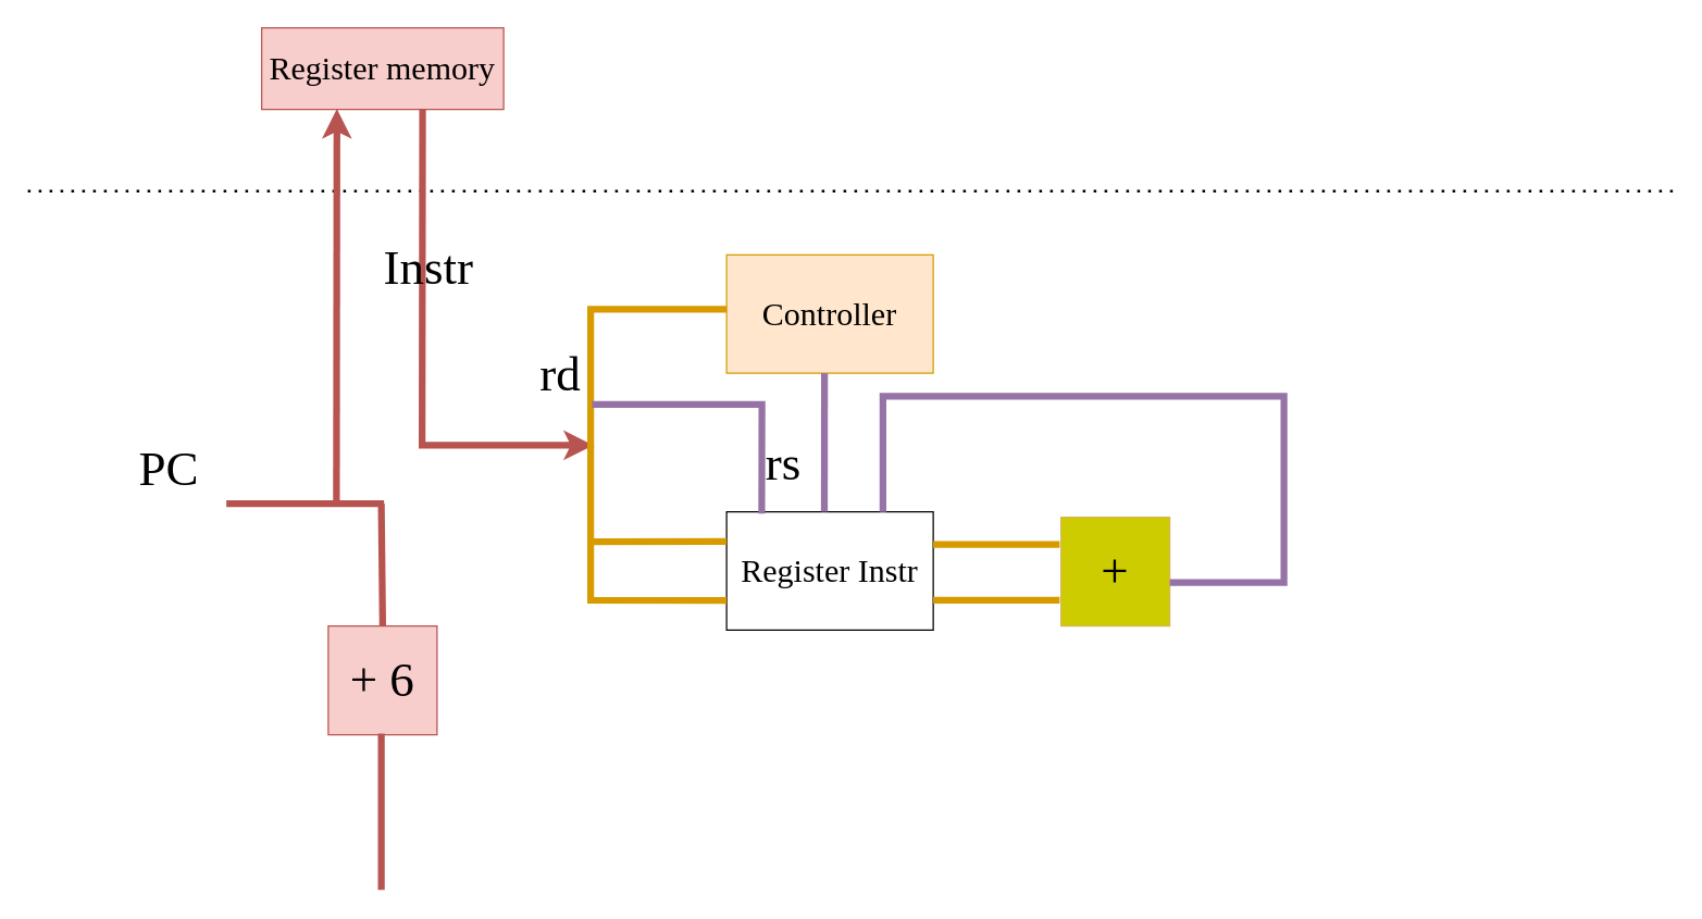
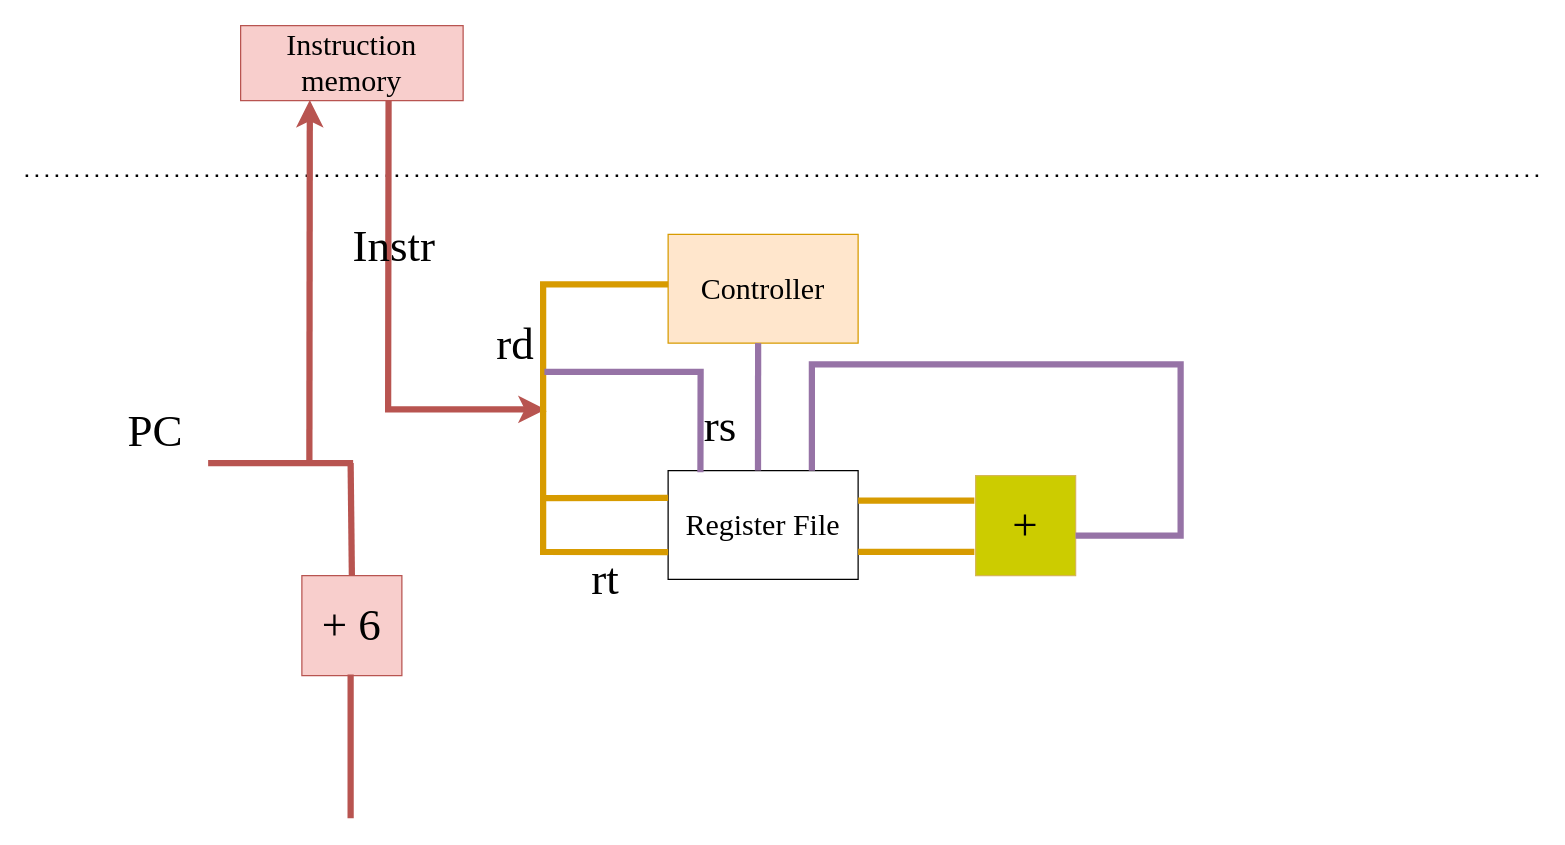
  <mxCell id="0" />
  <mxCell id="1" parent="0" />
- <mxCell id="2" value="&lt;font style=&quot;font-size: 24px&quot; face=&quot;Ubuntu Mono&quot;&gt;Register memory&lt;/font&gt;" style="rounded=0;whiteSpace=wrap;html=1;fillColor=#f8cecc;strokeColor=#b85450;" parent="1" vertex="1"><mxGeometry x="192" y="20" width="178" height="60" as="geometry" /></mxCell>
+ <mxCell id="2" value="&lt;font style=&quot;font-size: 24px&quot; face=&quot;Ubuntu Mono&quot;&gt;Instruction memory&lt;/font&gt;" style="rounded=0;whiteSpace=wrap;html=1;fillColor=#f8cecc;strokeColor=#b85450;" parent="1" vertex="1"><mxGeometry x="192" y="20" width="178" height="60" as="geometry" /></mxCell>
  <mxCell id="3" value="" style="endArrow=none;dashed=1;html=1;dashPattern=1 3;strokeWidth=2;" parent="1" edge="1"><mxGeometry width="50" height="50" relative="1" as="geometry"><mxPoint x="20" y="140" as="sourcePoint" /><mxPoint x="1230" y="140" as="targetPoint" /></mxGeometry></mxCell>
  <mxCell id="4" value="" style="endArrow=classic;html=1;entryX=0.311;entryY=0.993;entryDx=0;entryDy=0;entryPerimeter=0;strokeWidth=5;endFill=1;fillColor=#f8cecc;strokeColor=#b85450;" parent="1" target="2" edge="1"><mxGeometry width="50" height="50" relative="1" as="geometry"><mxPoint x="247" y="370" as="sourcePoint" /><mxPoint x="430" y="280" as="targetPoint" /></mxGeometry></mxCell>
  <mxCell id="5" value="" style="endArrow=none;html=1;entryX=0.311;entryY=0.993;entryDx=0;entryDy=0;entryPerimeter=0;strokeWidth=5;startArrow=classic;startFill=1;rounded=0;fillColor=#f8cecc;strokeColor=#b85450;" parent="1" edge="1"><mxGeometry width="50" height="50" relative="1" as="geometry"><mxPoint x="436" y="327" as="sourcePoint" /><mxPoint x="310.358" y="80" as="targetPoint" /><Array as="points"><mxPoint x="310" y="327" /></Array></mxGeometry></mxCell>
  <mxCell id="6" value="" style="endArrow=none;html=1;strokeWidth=5;fillColor=#f8cecc;strokeColor=#b85450;" parent="1" edge="1"><mxGeometry width="50" height="50" relative="1" as="geometry"><mxPoint x="166" y="370" as="sourcePoint" /><mxPoint x="282" y="370" as="targetPoint" /></mxGeometry></mxCell>
- <mxCell id="7" value="&lt;font style=&quot;font-size: 24px&quot; face=&quot;Ubuntu Mono&quot;&gt;Register Instr&lt;/font&gt;" style="rounded=0;whiteSpace=wrap;html=1;" parent="1" vertex="1"><mxGeometry x="534" y="376" width="152" height="87" as="geometry" /></mxCell>
+ <mxCell id="7" value="&lt;font style=&quot;font-size: 24px&quot; face=&quot;Ubuntu Mono&quot;&gt;Register File&lt;/font&gt;" style="rounded=0;whiteSpace=wrap;html=1;" parent="1" vertex="1"><mxGeometry x="534" y="376" width="152" height="87" as="geometry" /></mxCell>
  <mxCell id="8" value="&lt;font style=&quot;font-size: 36px&quot; face=&quot;Ubuntu Mono&quot;&gt;+ 6&lt;/font&gt;" style="whiteSpace=wrap;html=1;aspect=fixed;fillColor=#f8cecc;strokeColor=#b85450;" parent="1" vertex="1"><mxGeometry x="241" y="460" width="80" height="80" as="geometry" /></mxCell>
  <mxCell id="9" value="" style="endArrow=none;html=1;strokeWidth=5;exitX=0.5;exitY=0;exitDx=0;exitDy=0;fillColor=#f8cecc;strokeColor=#b85450;" parent="1" source="8" edge="1"><mxGeometry width="50" height="50" relative="1" as="geometry"><mxPoint x="510" y="440" as="sourcePoint" /><mxPoint x="280" y="370" as="targetPoint" /></mxGeometry></mxCell>
  <mxCell id="10" value="" style="endArrow=none;html=1;strokeWidth=5;fillColor=#f8cecc;strokeColor=#b85450;" parent="1" edge="1"><mxGeometry width="50" height="50" relative="1" as="geometry"><mxPoint x="280" y="654" as="sourcePoint" /><mxPoint x="280" y="539" as="targetPoint" /></mxGeometry></mxCell>
  <mxCell id="11" value="&lt;font style=&quot;font-size: 36px&quot; face=&quot;Ubuntu Mono&quot;&gt;PC&lt;/font&gt;" style="text;html=1;strokeColor=none;fillColor=none;align=center;verticalAlign=middle;whiteSpace=wrap;rounded=0;" parent="1" vertex="1"><mxGeometry x="104" y="335" width="40" height="20" as="geometry" /></mxCell>
  <mxCell id="12" value="&lt;font style=&quot;font-size: 36px&quot; face=&quot;Ubuntu Mono&quot;&gt;Instr&lt;/font&gt;" style="text;html=1;strokeColor=none;fillColor=none;align=center;verticalAlign=middle;whiteSpace=wrap;rounded=0;" parent="1" vertex="1"><mxGeometry x="295" y="187" width="40" height="20" as="geometry" /></mxCell>
  <mxCell id="13" value="&lt;font style=&quot;font-size: 24px&quot; face=&quot;Ubuntu Mono&quot;&gt;Controller&lt;/font&gt;" style="rounded=0;whiteSpace=wrap;html=1;fillColor=#ffe6cc;strokeColor=#d79b00;" parent="1" vertex="1"><mxGeometry x="534" y="187" width="152" height="87" as="geometry" /></mxCell>
  <mxCell id="14" value="" style="endArrow=none;html=1;strokeWidth=5;rounded=0;fillColor=#ffe6cc;strokeColor=#d79b00;" parent="1" edge="1"><mxGeometry width="50" height="50" relative="1" as="geometry"><mxPoint x="434" y="329" as="sourcePoint" /><mxPoint x="534" y="227" as="targetPoint" /><Array as="points"><mxPoint x="434" y="227" /></Array></mxGeometry></mxCell>
  <mxCell id="15" value="" style="endArrow=none;html=1;strokeWidth=5;rounded=0;entryX=0;entryY=0.25;entryDx=0;entryDy=0;fillColor=#ffe6cc;strokeColor=#d79b00;" parent="1" target="7" edge="1"><mxGeometry width="50" height="50" relative="1" as="geometry"><mxPoint x="434" y="328" as="sourcePoint" /><mxPoint x="455" y="376" as="targetPoint" /><Array as="points"><mxPoint x="434" y="398" /></Array></mxGeometry></mxCell>
  <mxCell id="16" value="" style="endArrow=none;html=1;strokeWidth=5;rounded=0;entryX=0;entryY=0.75;entryDx=0;entryDy=0;fillColor=#ffe6cc;strokeColor=#d79b00;" parent="1" target="7" edge="1"><mxGeometry width="50" height="50" relative="1" as="geometry"><mxPoint x="434" y="399" as="sourcePoint" /><mxPoint x="534" y="468.75" as="targetPoint" /><Array as="points"><mxPoint x="434" y="441" /></Array></mxGeometry></mxCell>
  <mxCell id="17" value="" style="endArrow=none;html=1;strokeWidth=5;fillColor=#ffe6cc;strokeColor=#d79b00;" parent="1" edge="1"><mxGeometry width="50" height="50" relative="1" as="geometry"><mxPoint x="686" y="400" as="sourcePoint" /><mxPoint x="779" y="400" as="targetPoint" /></mxGeometry></mxCell>
  <mxCell id="18" value="" style="endArrow=none;html=1;strokeWidth=5;fillColor=#ffe6cc;strokeColor=#d79b00;" parent="1" edge="1"><mxGeometry width="50" height="50" relative="1" as="geometry"><mxPoint x="686" y="441" as="sourcePoint" /><mxPoint x="779" y="441" as="targetPoint" /></mxGeometry></mxCell>
  <mxCell id="19" value="&lt;font face=&quot;Ubuntu Mono&quot; style=&quot;font-size: 36px&quot;&gt;+&lt;/font&gt;" style="whiteSpace=wrap;html=1;aspect=fixed;strokeColor=#d6b656;fillColor=#CCCC00;" parent="1" vertex="1"><mxGeometry x="780" y="380" width="80" height="80" as="geometry" /></mxCell>
  <mxCell id="20" value="" style="endArrow=none;html=1;strokeWidth=5;exitX=0.473;exitY=-0.002;exitDx=0;exitDy=0;exitPerimeter=0;fillColor=#e1d5e7;strokeColor=#9673a6;" parent="1" source="7" edge="1"><mxGeometry width="50" height="50" relative="1" as="geometry"><mxPoint x="606" y="370" as="sourcePoint" /><mxPoint x="606" y="274" as="targetPoint" /></mxGeometry></mxCell>
  <mxCell id="21" value="" style="endArrow=none;html=1;strokeWidth=5;rounded=0;entryX=0.17;entryY=0.016;entryDx=0;entryDy=0;entryPerimeter=0;fillColor=#e1d5e7;strokeColor=#9673a6;" parent="1" target="7" edge="1"><mxGeometry width="50" height="50" relative="1" as="geometry"><mxPoint x="435" y="297" as="sourcePoint" /><mxPoint x="560" y="374" as="targetPoint" /><Array as="points"><mxPoint x="560" y="297" /></Array></mxGeometry></mxCell>
  <mxCell id="22" value="" style="endArrow=none;html=1;strokeWidth=5;edgeStyle=orthogonalEdgeStyle;rounded=0;fillColor=#e1d5e7;strokeColor=#9673a6;" parent="1" edge="1"><mxGeometry width="50" height="50" relative="1" as="geometry"><mxPoint x="860" y="428" as="sourcePoint" /><mxPoint x="649" y="376" as="targetPoint" /><Array as="points"><mxPoint x="944" y="428" /><mxPoint x="944" y="291" /><mxPoint x="649" y="291" /></Array></mxGeometry></mxCell>
  <mxCell id="23" value="&lt;font style=&quot;font-size: 36px&quot; face=&quot;Ubuntu Mono&quot;&gt;rs&lt;/font&gt;" style="text;html=1;strokeColor=none;fillColor=none;align=center;verticalAlign=middle;whiteSpace=wrap;rounded=0;" parent="1" vertex="1"><mxGeometry x="556" y="331" width="40" height="20" as="geometry" /></mxCell>
+ <mxCell id="24" value="&lt;font style=&quot;font-size: 36px&quot; face=&quot;Ubuntu Mono&quot;&gt;rt&lt;/font&gt;" style="text;html=1;strokeColor=none;fillColor=none;align=center;verticalAlign=middle;whiteSpace=wrap;rounded=0;" parent="1" vertex="1"><mxGeometry x="464" y="453" width="40" height="20" as="geometry" /></mxCell>
  <mxCell id="25" value="&lt;font style=&quot;font-size: 36px&quot; face=&quot;Ubuntu Mono&quot;&gt;rd&lt;/font&gt;" style="text;html=1;strokeColor=none;fillColor=none;align=center;verticalAlign=middle;whiteSpace=wrap;rounded=0;" parent="1" vertex="1"><mxGeometry x="392" y="265" width="40" height="20" as="geometry" /></mxCell>
